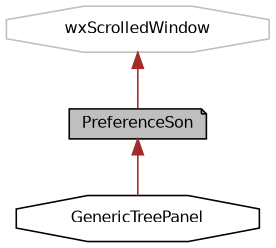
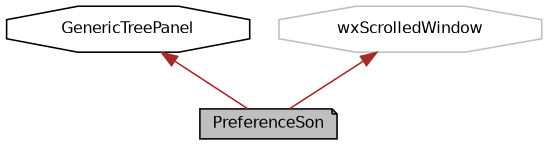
  digraph {
    node [color=black fillcolor=white fontname=Helvetica fontsize=10 shape=octagon style=filled]
    edge [color=brown dir=back fontname=Helvetica fontsize=10 labelfontname=Helvetica labelfontsize=10 style=solid]
    n1 [fillcolor=grey75 fontcolor=black height=0.2 label=PreferenceSon shape=note width=0.4]
    n2 [height=0.2 label=GenericTreePanel width=0.4]
    n3 [color=grey75 height=0.2 label=wxScrolledWindow width=0.4]
-   n1 -> n2
+   n2 -> n1
    n3 -> n1
  }
